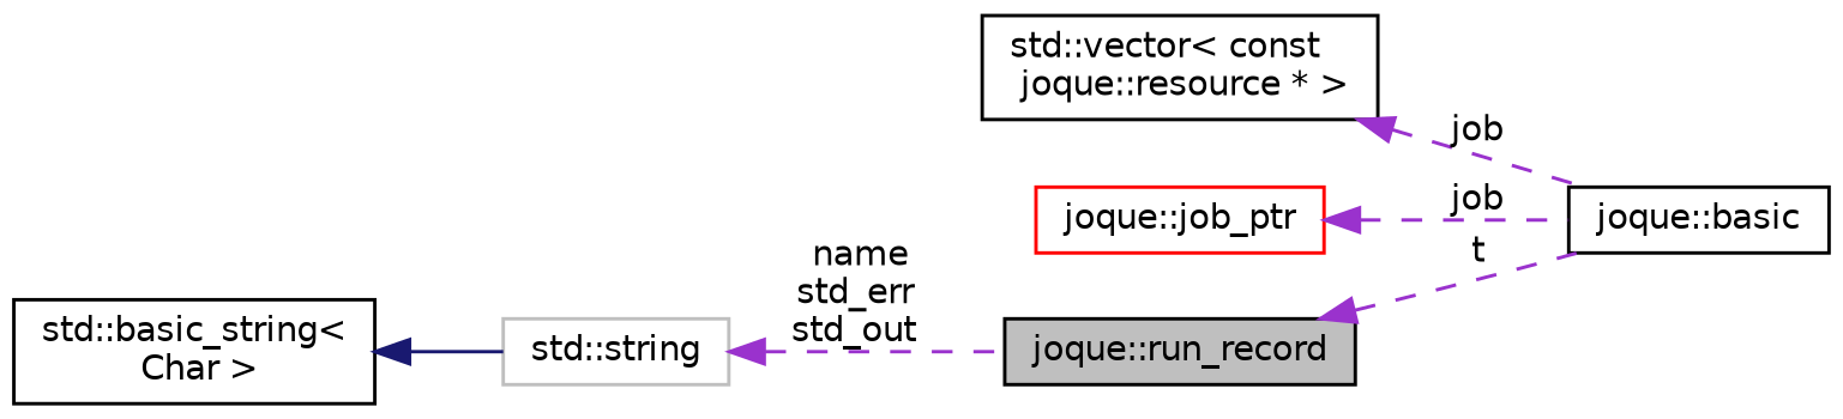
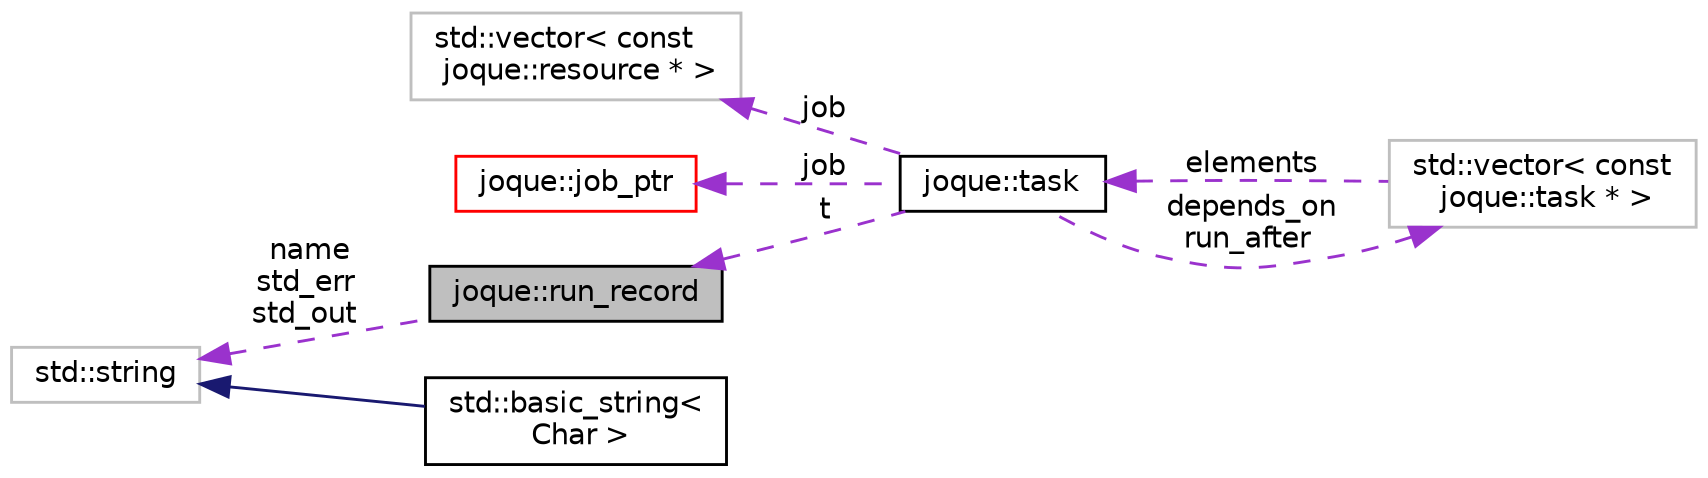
  digraph {
    rankdir=LR
    node [color=black fillcolor=white fontname=Helvetica fontsize=10 shape=record style=filled]
    edge [color=darkorchid3 dir=back fontname=Helvetica fontsize=10 labelfontname=Helvetica labelfontsize=10 style=dashed]
    n1 [fillcolor=grey75 fontcolor=black height=0.2 label="joque::run_record" width=0.4]
-   n2 [height=0.2 label="joque::basic" width=0.4]
+   n2 [height=0.2 label="joque::task" width=0.4]
    n3 [color=grey75 height=0.2 label="std::string" width=0.4]
    n4 [height=0.2 label="std::basic_string\<\l Char \>" width=0.4]
-   n6 [height=0.2 label="std::vector\< const\l joque::resource * \>" width=0.4]
+   n5 [color=grey75 height=0.2 label="std::vector\< const\l joque::task * \>" width=0.4]
+   n6 [color=grey75 height=0.2 label="std::vector\< const\l joque::resource * \>" width=0.4]
    n7 [color=red height=0.2 label="joque::job_ptr" width=0.4]
    n1 -> n2 [label=" t"]
+   n2 -> n5 [label=" elements"]
    n3 -> n1 [label=" name\nstd_err\nstd_out"]
-   n4 -> n3 [color=midnightblue style=solid]
+   n3 -> n4 [color=midnightblue style=solid]
+   n5 -> n2 [label=" depends_on\nrun_after"]
    n6 -> n2 [label=" job"]
    n7 -> n2 [label=" job"]
  }
